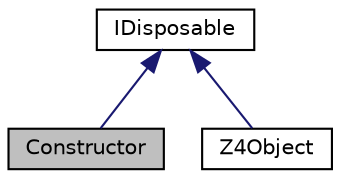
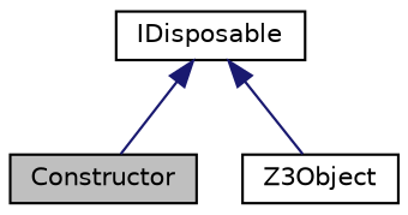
  digraph {
    node [color=black fillcolor=white fontname=Helvetica fontsize=10 shape=record style=filled]
    edge [color=midnightblue dir=back fontname=Helvetica fontsize=10 labelfontname=Helvetica labelfontsize=10 style=solid]
    n1 [fillcolor=grey75 fontcolor=black height=0.2 label=Constructor width=0.4]
-   n2 [height=0.2 label=Z4Object width=0.4]
+   n2 [height=0.2 label=Z3Object width=0.4]
    n3 [height=0.2 label=IDisposable width=0.4]
    n3 -> n1
    n3 -> n2
  }
